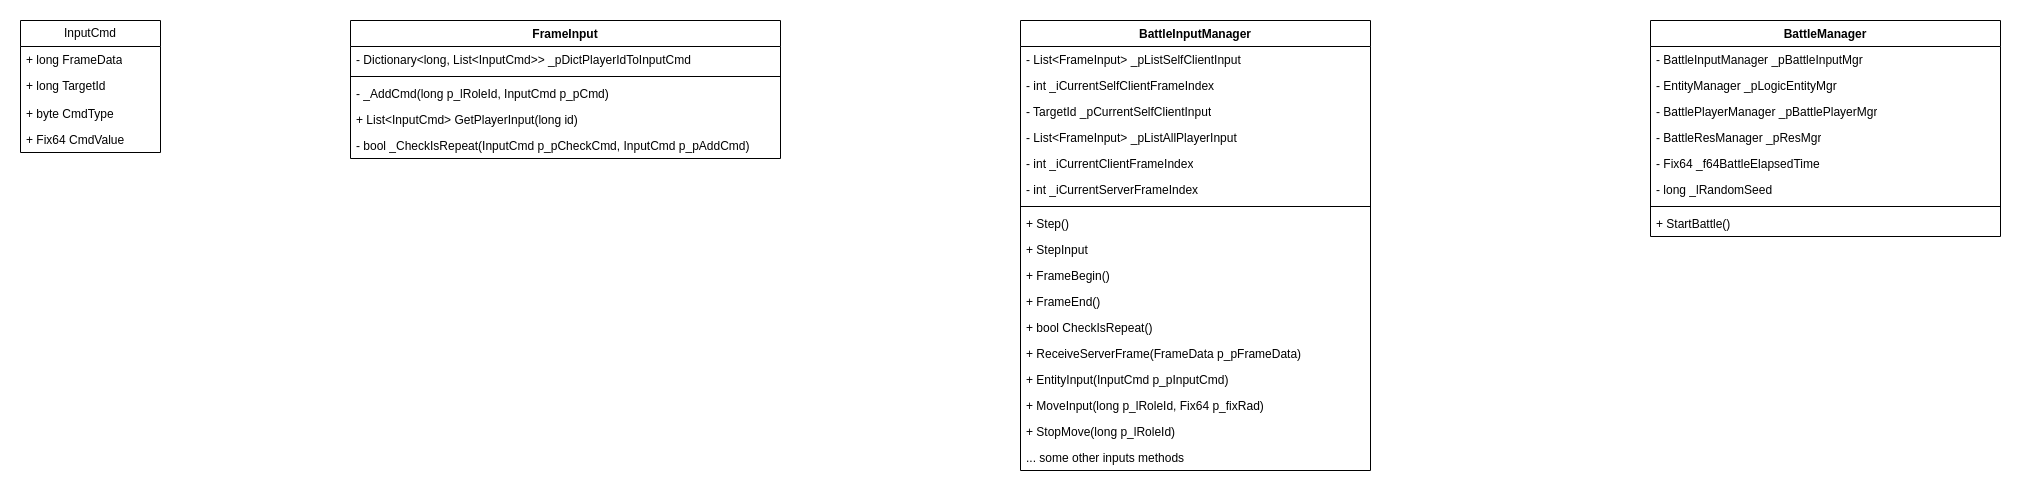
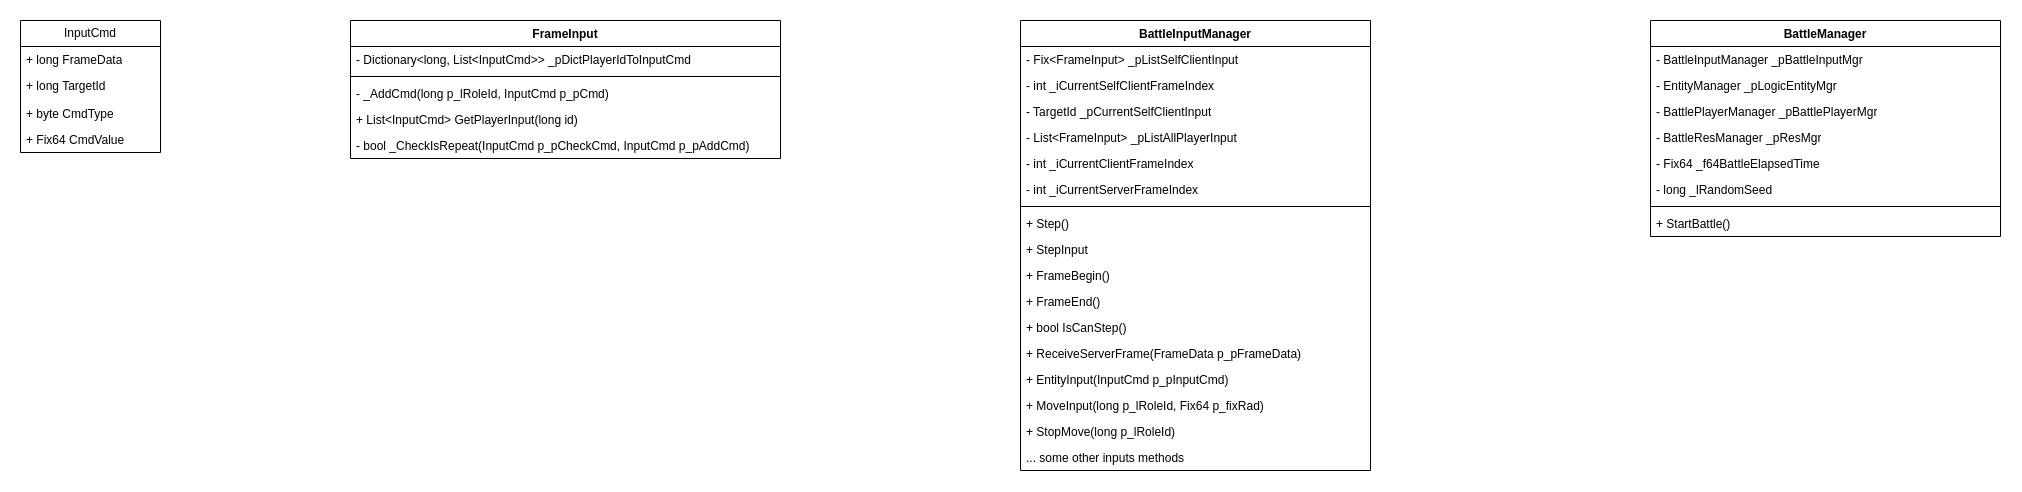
  <mxCell id="0" />
  <mxCell id="1" parent="0" />
  <mxCell id="2" value="InputCmd" style="swimlane;fontStyle=0;childLayout=stackLayout;horizontal=1;startSize=26;fillColor=none;horizontalStack=0;resizeParent=1;resizeParentMax=0;resizeLast=0;collapsible=1;marginBottom=0;whiteSpace=wrap;html=1;" vertex="1" parent="1"><mxGeometry x="20" y="20" width="140" height="132" as="geometry" /></mxCell>
  <mxCell id="3" value="+&amp;nbsp;long FrameData&lt;div&gt;&lt;br&gt;&lt;/div&gt;" style="text;strokeColor=none;fillColor=none;align=left;verticalAlign=top;spacingLeft=4;spacingRight=4;overflow=hidden;rotatable=0;points=[[0,0.5],[1,0.5]];portConstraint=eastwest;whiteSpace=wrap;html=1;" vertex="1" parent="2"><mxGeometry y="26" width="140" height="26" as="geometry" /></mxCell>
  <mxCell id="4" value="+ long TargetId" style="text;strokeColor=none;fillColor=none;align=left;verticalAlign=top;spacingLeft=4;spacingRight=4;overflow=hidden;rotatable=0;points=[[0,0.5],[1,0.5]];portConstraint=eastwest;whiteSpace=wrap;html=1;" vertex="1" parent="2"><mxGeometry y="52" width="140" height="28" as="geometry" /></mxCell>
  <mxCell id="5" value="+ byte CmdType" style="text;strokeColor=none;fillColor=none;align=left;verticalAlign=top;spacingLeft=4;spacingRight=4;overflow=hidden;rotatable=0;points=[[0,0.5],[1,0.5]];portConstraint=eastwest;whiteSpace=wrap;html=1;" vertex="1" parent="2"><mxGeometry y="80" width="140" height="26" as="geometry" /></mxCell>
  <mxCell id="6" value="+ Fix64 CmdValue" style="text;strokeColor=none;fillColor=none;align=left;verticalAlign=top;spacingLeft=4;spacingRight=4;overflow=hidden;rotatable=0;points=[[0,0.5],[1,0.5]];portConstraint=eastwest;whiteSpace=wrap;html=1;" vertex="1" parent="2"><mxGeometry y="106" width="140" height="26" as="geometry" /></mxCell>
  <mxCell id="7" value="FrameInput" style="swimlane;fontStyle=1;align=center;verticalAlign=top;childLayout=stackLayout;horizontal=1;startSize=26;horizontalStack=0;resizeParent=1;resizeParentMax=0;resizeLast=0;collapsible=1;marginBottom=0;whiteSpace=wrap;html=1;" vertex="1" parent="1"><mxGeometry x="350" y="20" width="430" height="138" as="geometry" /></mxCell>
  <mxCell id="8" value="-&amp;nbsp;Dictionary&amp;lt;long, List&amp;lt;InputCmd&amp;gt;&amp;gt; _pDictPlayerIdToInputCmd" style="text;strokeColor=none;fillColor=none;align=left;verticalAlign=top;spacingLeft=4;spacingRight=4;overflow=hidden;rotatable=0;points=[[0,0.5],[1,0.5]];portConstraint=eastwest;whiteSpace=wrap;html=1;" vertex="1" parent="7"><mxGeometry y="26" width="430" height="26" as="geometry" /></mxCell>
  <mxCell id="9" value="" style="line;strokeWidth=1;fillColor=none;align=left;verticalAlign=middle;spacingTop=-1;spacingLeft=3;spacingRight=3;rotatable=0;labelPosition=right;points=[];portConstraint=eastwest;strokeColor=inherit;" vertex="1" parent="7"><mxGeometry y="52" width="430" height="8" as="geometry" /></mxCell>
  <mxCell id="10" value="- _AddCmd(long p_lRoleId, InputCmd p_pCmd)" style="text;strokeColor=none;fillColor=none;align=left;verticalAlign=top;spacingLeft=4;spacingRight=4;overflow=hidden;rotatable=0;points=[[0,0.5],[1,0.5]];portConstraint=eastwest;whiteSpace=wrap;html=1;" vertex="1" parent="7"><mxGeometry y="60" width="430" height="26" as="geometry" /></mxCell>
  <mxCell id="11" value="+ List&amp;lt;InputCmd&amp;gt; GetPlayerInput(long id)&amp;nbsp;" style="text;strokeColor=none;fillColor=none;align=left;verticalAlign=top;spacingLeft=4;spacingRight=4;overflow=hidden;rotatable=0;points=[[0,0.5],[1,0.5]];portConstraint=eastwest;whiteSpace=wrap;html=1;" vertex="1" parent="7"><mxGeometry y="86" width="430" height="26" as="geometry" /></mxCell>
  <mxCell id="12" value="- bool _CheckIsRepeat(InputCmd p_pCheckCmd, InputCmd p_pAddCmd)" style="text;strokeColor=none;fillColor=none;align=left;verticalAlign=top;spacingLeft=4;spacingRight=4;overflow=hidden;rotatable=0;points=[[0,0.5],[1,0.5]];portConstraint=eastwest;whiteSpace=wrap;html=1;" vertex="1" parent="7"><mxGeometry y="112" width="430" height="26" as="geometry" /></mxCell>
  <mxCell id="13" value="BattleInputManager" style="swimlane;fontStyle=1;align=center;verticalAlign=top;childLayout=stackLayout;horizontal=1;startSize=26;horizontalStack=0;resizeParent=1;resizeParentMax=0;resizeLast=0;collapsible=1;marginBottom=0;whiteSpace=wrap;html=1;" vertex="1" parent="1"><mxGeometry x="1020" y="20" width="350" height="450" as="geometry" /></mxCell>
- <mxCell id="14" value="- List&amp;lt;FrameInput&amp;gt; _pListSelfClientInput&amp;nbsp;" style="text;strokeColor=none;fillColor=none;align=left;verticalAlign=top;spacingLeft=4;spacingRight=4;overflow=hidden;rotatable=0;points=[[0,0.5],[1,0.5]];portConstraint=eastwest;whiteSpace=wrap;html=1;" vertex="1" parent="13"><mxGeometry y="26" width="350" height="26" as="geometry" /></mxCell>
+ <mxCell id="14" value="- Fix&amp;lt;FrameInput&amp;gt; _pListSelfClientInput&amp;nbsp;" style="text;strokeColor=none;fillColor=none;align=left;verticalAlign=top;spacingLeft=4;spacingRight=4;overflow=hidden;rotatable=0;points=[[0,0.5],[1,0.5]];portConstraint=eastwest;whiteSpace=wrap;html=1;" vertex="1" parent="13"><mxGeometry y="26" width="350" height="26" as="geometry" /></mxCell>
  <mxCell id="15" value="-&amp;nbsp;int _iCurrentSelfClientFrameIndex" style="text;strokeColor=none;fillColor=none;align=left;verticalAlign=top;spacingLeft=4;spacingRight=4;overflow=hidden;rotatable=0;points=[[0,0.5],[1,0.5]];portConstraint=eastwest;whiteSpace=wrap;html=1;" vertex="1" parent="13"><mxGeometry y="52" width="350" height="26" as="geometry" /></mxCell>
  <mxCell id="16" value="- TargetId _pCurrentSelfClientInput" style="text;strokeColor=none;fillColor=none;align=left;verticalAlign=top;spacingLeft=4;spacingRight=4;overflow=hidden;rotatable=0;points=[[0,0.5],[1,0.5]];portConstraint=eastwest;whiteSpace=wrap;html=1;" vertex="1" parent="13"><mxGeometry y="78" width="350" height="26" as="geometry" /></mxCell>
  <mxCell id="17" value="- List&amp;lt;FrameInput&amp;gt; _pListAllPlayerInput&amp;nbsp;" style="text;strokeColor=none;fillColor=none;align=left;verticalAlign=top;spacingLeft=4;spacingRight=4;overflow=hidden;rotatable=0;points=[[0,0.5],[1,0.5]];portConstraint=eastwest;whiteSpace=wrap;html=1;" vertex="1" parent="13"><mxGeometry y="104" width="350" height="26" as="geometry" /></mxCell>
  <mxCell id="18" value="-&amp;nbsp;int _iCurrentClientFrameIndex" style="text;strokeColor=none;fillColor=none;align=left;verticalAlign=top;spacingLeft=4;spacingRight=4;overflow=hidden;rotatable=0;points=[[0,0.5],[1,0.5]];portConstraint=eastwest;whiteSpace=wrap;html=1;" vertex="1" parent="13"><mxGeometry y="130" width="350" height="26" as="geometry" /></mxCell>
  <mxCell id="19" value="-&amp;nbsp;int _iCurrentServerFrameIndex" style="text;strokeColor=none;fillColor=none;align=left;verticalAlign=top;spacingLeft=4;spacingRight=4;overflow=hidden;rotatable=0;points=[[0,0.5],[1,0.5]];portConstraint=eastwest;whiteSpace=wrap;html=1;" vertex="1" parent="13"><mxGeometry y="156" width="350" height="26" as="geometry" /></mxCell>
  <mxCell id="20" value="" style="line;strokeWidth=1;fillColor=none;align=left;verticalAlign=middle;spacingTop=-1;spacingLeft=3;spacingRight=3;rotatable=0;labelPosition=right;points=[];portConstraint=eastwest;strokeColor=inherit;" vertex="1" parent="13"><mxGeometry y="182" width="350" height="8" as="geometry" /></mxCell>
  <mxCell id="21" value="+&amp;nbsp;Step()" style="text;strokeColor=none;fillColor=none;align=left;verticalAlign=top;spacingLeft=4;spacingRight=4;overflow=hidden;rotatable=0;points=[[0,0.5],[1,0.5]];portConstraint=eastwest;whiteSpace=wrap;html=1;" vertex="1" parent="13"><mxGeometry y="190" width="350" height="26" as="geometry" /></mxCell>
  <mxCell id="22" value="+&amp;nbsp;StepInput" style="text;strokeColor=none;fillColor=none;align=left;verticalAlign=top;spacingLeft=4;spacingRight=4;overflow=hidden;rotatable=0;points=[[0,0.5],[1,0.5]];portConstraint=eastwest;whiteSpace=wrap;html=1;" vertex="1" parent="13"><mxGeometry y="216" width="350" height="26" as="geometry" /></mxCell>
  <mxCell id="23" value="+ FrameBegin()" style="text;strokeColor=none;fillColor=none;align=left;verticalAlign=top;spacingLeft=4;spacingRight=4;overflow=hidden;rotatable=0;points=[[0,0.5],[1,0.5]];portConstraint=eastwest;whiteSpace=wrap;html=1;" vertex="1" parent="13"><mxGeometry y="242" width="350" height="26" as="geometry" /></mxCell>
  <mxCell id="24" value="+ FrameEnd()" style="text;strokeColor=none;fillColor=none;align=left;verticalAlign=top;spacingLeft=4;spacingRight=4;overflow=hidden;rotatable=0;points=[[0,0.5],[1,0.5]];portConstraint=eastwest;whiteSpace=wrap;html=1;" vertex="1" parent="13"><mxGeometry y="268" width="350" height="26" as="geometry" /></mxCell>
- <mxCell id="25" value="+ bool CheckIsRepeat()" style="text;strokeColor=none;fillColor=none;align=left;verticalAlign=top;spacingLeft=4;spacingRight=4;overflow=hidden;rotatable=0;points=[[0,0.5],[1,0.5]];portConstraint=eastwest;whiteSpace=wrap;html=1;" vertex="1" parent="13"><mxGeometry y="294" width="350" height="26" as="geometry" /></mxCell>
+ <mxCell id="25" value="+ bool IsCanStep()" style="text;strokeColor=none;fillColor=none;align=left;verticalAlign=top;spacingLeft=4;spacingRight=4;overflow=hidden;rotatable=0;points=[[0,0.5],[1,0.5]];portConstraint=eastwest;whiteSpace=wrap;html=1;" vertex="1" parent="13"><mxGeometry y="294" width="350" height="26" as="geometry" /></mxCell>
  <mxCell id="26" value="+&amp;nbsp;ReceiveServerFrame(FrameData p_pFrameData)" style="text;strokeColor=none;fillColor=none;align=left;verticalAlign=top;spacingLeft=4;spacingRight=4;overflow=hidden;rotatable=0;points=[[0,0.5],[1,0.5]];portConstraint=eastwest;whiteSpace=wrap;html=1;" vertex="1" parent="13"><mxGeometry y="320" width="350" height="26" as="geometry" /></mxCell>
  <mxCell id="27" value="+&amp;nbsp;EntityInput(InputCmd p_pInputCmd)" style="text;strokeColor=none;fillColor=none;align=left;verticalAlign=top;spacingLeft=4;spacingRight=4;overflow=hidden;rotatable=0;points=[[0,0.5],[1,0.5]];portConstraint=eastwest;whiteSpace=wrap;html=1;" vertex="1" parent="13"><mxGeometry y="346" width="350" height="26" as="geometry" /></mxCell>
  <mxCell id="28" value="+&amp;nbsp;MoveInput(long p_lRoleId, Fix64 p_fixRad)" style="text;strokeColor=none;fillColor=none;align=left;verticalAlign=top;spacingLeft=4;spacingRight=4;overflow=hidden;rotatable=0;points=[[0,0.5],[1,0.5]];portConstraint=eastwest;whiteSpace=wrap;html=1;" vertex="1" parent="13"><mxGeometry y="372" width="350" height="26" as="geometry" /></mxCell>
  <mxCell id="29" value="+&amp;nbsp;StopMove(long p_lRoleId)" style="text;strokeColor=none;fillColor=none;align=left;verticalAlign=top;spacingLeft=4;spacingRight=4;overflow=hidden;rotatable=0;points=[[0,0.5],[1,0.5]];portConstraint=eastwest;whiteSpace=wrap;html=1;" vertex="1" parent="13"><mxGeometry y="398" width="350" height="26" as="geometry" /></mxCell>
  <mxCell id="30" value="... some&amp;nbsp;other inputs&amp;nbsp;methods" style="text;strokeColor=none;fillColor=none;align=left;verticalAlign=top;spacingLeft=4;spacingRight=4;overflow=hidden;rotatable=0;points=[[0,0.5],[1,0.5]];portConstraint=eastwest;whiteSpace=wrap;html=1;" vertex="1" parent="13"><mxGeometry y="424" width="350" height="26" as="geometry" /></mxCell>
  <mxCell id="31" value="BattleManager" style="swimlane;fontStyle=1;align=center;verticalAlign=top;childLayout=stackLayout;horizontal=1;startSize=26;horizontalStack=0;resizeParent=1;resizeParentMax=0;resizeLast=0;collapsible=1;marginBottom=0;whiteSpace=wrap;html=1;" vertex="1" parent="1"><mxGeometry x="1650" y="20" width="350" height="216" as="geometry" /></mxCell>
  <mxCell id="32" value="- BattleInputManager _pBattleInputMgr" style="text;strokeColor=none;fillColor=none;align=left;verticalAlign=top;spacingLeft=4;spacingRight=4;overflow=hidden;rotatable=0;points=[[0,0.5],[1,0.5]];portConstraint=eastwest;whiteSpace=wrap;html=1;" vertex="1" parent="31"><mxGeometry y="26" width="350" height="26" as="geometry" /></mxCell>
  <mxCell id="33" value="- EntityManager _pLogicEntityMgr" style="text;strokeColor=none;fillColor=none;align=left;verticalAlign=top;spacingLeft=4;spacingRight=4;overflow=hidden;rotatable=0;points=[[0,0.5],[1,0.5]];portConstraint=eastwest;whiteSpace=wrap;html=1;" vertex="1" parent="31"><mxGeometry y="52" width="350" height="26" as="geometry" /></mxCell>
  <mxCell id="34" value="- BattlePlayerManager _pBattlePlayerMgr" style="text;strokeColor=none;fillColor=none;align=left;verticalAlign=top;spacingLeft=4;spacingRight=4;overflow=hidden;rotatable=0;points=[[0,0.5],[1,0.5]];portConstraint=eastwest;whiteSpace=wrap;html=1;" vertex="1" parent="31"><mxGeometry y="78" width="350" height="26" as="geometry" /></mxCell>
  <mxCell id="35" value="- BattleResManager _pResMgr" style="text;strokeColor=none;fillColor=none;align=left;verticalAlign=top;spacingLeft=4;spacingRight=4;overflow=hidden;rotatable=0;points=[[0,0.5],[1,0.5]];portConstraint=eastwest;whiteSpace=wrap;html=1;" vertex="1" parent="31"><mxGeometry y="104" width="350" height="26" as="geometry" /></mxCell>
  <mxCell id="36" value="-&amp;nbsp;Fix64 _f64BattleElapsedTime" style="text;strokeColor=none;fillColor=none;align=left;verticalAlign=top;spacingLeft=4;spacingRight=4;overflow=hidden;rotatable=0;points=[[0,0.5],[1,0.5]];portConstraint=eastwest;whiteSpace=wrap;html=1;" vertex="1" parent="31"><mxGeometry y="130" width="350" height="26" as="geometry" /></mxCell>
  <mxCell id="37" value="-&amp;nbsp;long _lRandomSeed" style="text;strokeColor=none;fillColor=none;align=left;verticalAlign=top;spacingLeft=4;spacingRight=4;overflow=hidden;rotatable=0;points=[[0,0.5],[1,0.5]];portConstraint=eastwest;whiteSpace=wrap;html=1;" vertex="1" parent="31"><mxGeometry y="156" width="350" height="26" as="geometry" /></mxCell>
  <mxCell id="38" value="" style="line;strokeWidth=1;fillColor=none;align=left;verticalAlign=middle;spacingTop=-1;spacingLeft=3;spacingRight=3;rotatable=0;labelPosition=right;points=[];portConstraint=eastwest;strokeColor=inherit;" vertex="1" parent="31"><mxGeometry y="182" width="350" height="8" as="geometry" /></mxCell>
  <mxCell id="39" value="+&amp;nbsp;StartBattle()" style="text;strokeColor=none;fillColor=none;align=left;verticalAlign=top;spacingLeft=4;spacingRight=4;overflow=hidden;rotatable=0;points=[[0,0.5],[1,0.5]];portConstraint=eastwest;whiteSpace=wrap;html=1;" vertex="1" parent="31"><mxGeometry y="190" width="350" height="26" as="geometry" /></mxCell>
